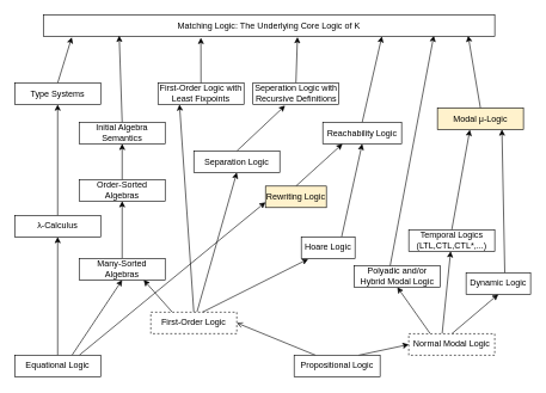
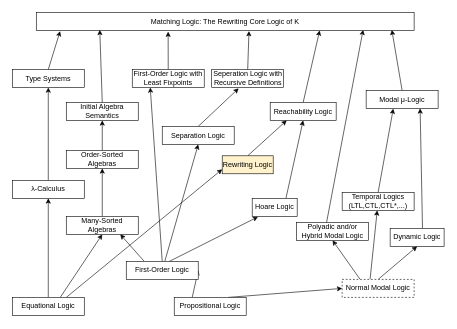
  <mxCell id="0" />
  <mxCell id="1" parent="0" />
  <mxCell id="2" style="rounded=0;orthogonalLoop=1;jettySize=auto;html=1;exitX=0.25;exitY=0;exitDx=0;exitDy=0;entryX=1;entryY=0.5;entryDx=0;entryDy=0;endArrow=open;" edge="1" parent="1" source="4" target="25"><mxGeometry relative="1" as="geometry"><mxPoint x="390" y="370" as="targetPoint" /></mxGeometry></mxCell>
  <mxCell id="3" style="edgeStyle=none;rounded=0;orthogonalLoop=1;jettySize=auto;html=1;exitX=0.75;exitY=0;exitDx=0;exitDy=0;entryX=0;entryY=0.5;entryDx=0;entryDy=0;" edge="1" parent="1" source="4" target="12"><mxGeometry relative="1" as="geometry"><mxPoint x="570" y="440" as="targetPoint" /></mxGeometry></mxCell>
- <mxCell id="4" value="Propositional Logic" style="rounded=0;whiteSpace=wrap;html=1;" vertex="1" parent="1"><mxGeometry x="410" y="495.1" width="120" height="30" as="geometry" /></mxCell>
+ <mxCell id="4" value="Propositional Logic" style="rounded=0;whiteSpace=wrap;html=1;" vertex="1" parent="1"><mxGeometry x="290" y="495.1" width="120" height="30" as="geometry" /></mxCell>
  <mxCell id="5" style="edgeStyle=none;rounded=0;orthogonalLoop=1;jettySize=auto;html=1;exitX=0.5;exitY=0;exitDx=0;exitDy=0;entryX=0.349;entryY=1.067;entryDx=0;entryDy=0;entryPerimeter=0;" edge="1" parent="1" source="6" target="42"><mxGeometry relative="1" as="geometry" /></mxCell>
  <mxCell id="6" value="First-Order Logic with Least Fixpoints" style="rounded=0;whiteSpace=wrap;html=1;" vertex="1" parent="1"><mxGeometry x="220" y="115.1" width="120" height="30" as="geometry" /></mxCell>
  <mxCell id="7" style="edgeStyle=none;rounded=0;orthogonalLoop=1;jettySize=auto;html=1;exitX=0.5;exitY=0;exitDx=0;exitDy=0;entryX=0.563;entryY=1.033;entryDx=0;entryDy=0;entryPerimeter=0;" edge="1" parent="1" source="8" target="42"><mxGeometry relative="1" as="geometry"><mxPoint x="470" y="200" as="targetPoint" /></mxGeometry></mxCell>
  <mxCell id="8" value="Seperation Logic with Recursive Definitions" style="rounded=0;whiteSpace=wrap;html=1;" vertex="1" parent="1"><mxGeometry x="352.5" y="115" width="120" height="30" as="geometry" /></mxCell>
  <mxCell id="9" value="" style="edgeStyle=none;rounded=0;orthogonalLoop=1;jettySize=auto;html=1;exitX=0.388;exitY=0;exitDx=0;exitDy=0;exitPerimeter=0;" edge="1" parent="1" source="12" target="14"><mxGeometry relative="1" as="geometry" /></mxCell>
  <mxCell id="10" style="edgeStyle=none;rounded=0;orthogonalLoop=1;jettySize=auto;html=1;entryX=0.5;entryY=1;entryDx=0;entryDy=0;exitX=0.5;exitY=0;exitDx=0;exitDy=0;" edge="1" parent="1" source="12" target="16"><mxGeometry relative="1" as="geometry"><mxPoint x="730" y="370" as="targetPoint" /></mxGeometry></mxCell>
  <mxCell id="11" style="edgeStyle=none;rounded=0;orthogonalLoop=1;jettySize=auto;html=1;exitX=0.25;exitY=0;exitDx=0;exitDy=0;entryX=0.5;entryY=1;entryDx=0;entryDy=0;" edge="1" parent="1" source="12" target="18"><mxGeometry relative="1" as="geometry" /></mxCell>
  <mxCell id="12" value="Normal Modal Logic" style="rounded=0;whiteSpace=wrap;html=1;dashed=1;" vertex="1" parent="1"><mxGeometry x="570" y="465.1" width="120" height="30" as="geometry" /></mxCell>
  <mxCell id="13" style="edgeStyle=none;rounded=0;orthogonalLoop=1;jettySize=auto;html=1;exitX=0.5;exitY=0;exitDx=0;exitDy=0;entryX=0.377;entryY=1.013;entryDx=0;entryDy=0;entryPerimeter=0;" edge="1" parent="1" source="14" target="20"><mxGeometry relative="1" as="geometry"><Array as="points" /></mxGeometry></mxCell>
  <mxCell id="14" value="Temporal Logics (LTL,CTL,CTL*,...)" style="rounded=0;whiteSpace=wrap;html=1;" vertex="1" parent="1"><mxGeometry x="570" y="320" width="120" height="30" as="geometry" /></mxCell>
  <mxCell id="15" style="edgeStyle=none;rounded=0;orthogonalLoop=1;jettySize=auto;html=1;exitX=0.6;exitY=0;exitDx=0;exitDy=0;entryX=0.75;entryY=1;entryDx=0;entryDy=0;exitPerimeter=0;" edge="1" parent="1" source="16" target="20"><mxGeometry relative="1" as="geometry"><mxPoint x="770" y="310" as="targetPoint" /></mxGeometry></mxCell>
  <mxCell id="16" value="Dynamic Logic&lt;br&gt;" style="rounded=0;whiteSpace=wrap;html=1;" vertex="1" parent="1"><mxGeometry x="650" y="380" width="90" height="30" as="geometry" /></mxCell>
  <mxCell id="17" style="edgeStyle=none;rounded=0;orthogonalLoop=1;jettySize=auto;html=1;exitX=0.415;exitY=0.047;exitDx=0;exitDy=0;exitPerimeter=0;entryX=0.865;entryY=0.967;entryDx=0;entryDy=0;entryPerimeter=0;" edge="1" parent="1" source="18" target="42"><mxGeometry relative="1" as="geometry"><mxPoint x="590" y="97" as="targetPoint" /></mxGeometry></mxCell>
  <mxCell id="18" value="Polyadic and/or Hybrid Modal Logic" style="rounded=0;whiteSpace=wrap;html=1;" vertex="1" parent="1"><mxGeometry x="494" y="370" width="120" height="30" as="geometry" /></mxCell>
  <mxCell id="19" style="edgeStyle=none;rounded=0;orthogonalLoop=1;jettySize=auto;html=1;exitX=0.5;exitY=0;exitDx=0;exitDy=0;entryX=0.941;entryY=0.967;entryDx=0;entryDy=0;entryPerimeter=0;" edge="1" parent="1" source="20" target="42"><mxGeometry relative="1" as="geometry" /></mxCell>
- <mxCell id="20" value="Modal μ-Logic" style="rounded=0;whiteSpace=wrap;html=1;fillColor=#fff2cc;" vertex="1" parent="1"><mxGeometry x="610" y="150" width="120" height="30" as="geometry" /></mxCell>
+ <mxCell id="20" value="Modal μ-Logic" style="rounded=0;whiteSpace=wrap;html=1;" vertex="1" parent="1"><mxGeometry x="610" y="150" width="120" height="30" as="geometry" /></mxCell>
  <mxCell id="21" style="edgeStyle=none;rounded=0;orthogonalLoop=1;jettySize=auto;html=1;exitX=0.5;exitY=0;exitDx=0;exitDy=0;entryX=0.25;entryY=1;entryDx=0;entryDy=0;" edge="1" parent="1" source="25" target="6"><mxGeometry relative="1" as="geometry"><mxPoint x="310" y="350" as="targetPoint" /></mxGeometry></mxCell>
  <mxCell id="22" value="" style="edgeStyle=none;rounded=0;orthogonalLoop=1;jettySize=auto;html=1;entryX=0.5;entryY=1;entryDx=0;entryDy=0;" edge="1" parent="1" source="25" target="27"><mxGeometry relative="1" as="geometry" /></mxCell>
  <mxCell id="23" style="edgeStyle=none;rounded=0;orthogonalLoop=1;jettySize=auto;html=1;exitX=0.593;exitY=0.013;exitDx=0;exitDy=0;entryX=0.128;entryY=1.027;entryDx=0;entryDy=0;fontSize=17;exitPerimeter=0;entryPerimeter=0;" edge="1" parent="1" source="25" target="31"><mxGeometry relative="1" as="geometry" /></mxCell>
  <mxCell id="24" style="rounded=0;orthogonalLoop=1;jettySize=auto;html=1;exitX=0.25;exitY=0;exitDx=0;exitDy=0;entryX=0.75;entryY=1;entryDx=0;entryDy=0;" edge="1" parent="1" source="25" target="44"><mxGeometry relative="1" as="geometry" /></mxCell>
- <mxCell id="25" value="First-Order Logic" style="rounded=0;whiteSpace=wrap;html=1;dashed=1;" vertex="1" parent="1"><mxGeometry x="210" y="435" width="120" height="30" as="geometry" /></mxCell>
+ <mxCell id="25" value="First-Order Logic" style="rounded=0;whiteSpace=wrap;html=1;" vertex="1" parent="1"><mxGeometry x="210" y="435" width="120" height="30" as="geometry" /></mxCell>
  <mxCell id="26" style="edgeStyle=none;rounded=0;orthogonalLoop=1;jettySize=auto;html=1;exitX=0.5;exitY=0;exitDx=0;exitDy=0;entryX=0.374;entryY=1.053;entryDx=0;entryDy=0;entryPerimeter=0;" edge="1" parent="1" source="27" target="8"><mxGeometry relative="1" as="geometry" /></mxCell>
  <mxCell id="27" value="Separation Logic" style="rounded=0;whiteSpace=wrap;html=1;" vertex="1" parent="1"><mxGeometry x="270" y="210" width="120" height="30" as="geometry" /></mxCell>
  <mxCell id="28" style="edgeStyle=none;rounded=0;orthogonalLoop=1;jettySize=auto;html=1;exitX=0.5;exitY=0;exitDx=0;exitDy=0;entryX=0.75;entryY=1;entryDx=0;entryDy=0;" edge="1" parent="1" source="29" target="42"><mxGeometry relative="1" as="geometry" /></mxCell>
  <mxCell id="29" value="Reachability Logic" style="rounded=0;whiteSpace=wrap;html=1;" vertex="1" parent="1"><mxGeometry x="450" y="170" width="110" height="30" as="geometry" /></mxCell>
  <mxCell id="30" style="edgeStyle=none;rounded=0;orthogonalLoop=1;jettySize=auto;html=1;exitX=0.75;exitY=0;exitDx=0;exitDy=0;entryX=0.5;entryY=1;entryDx=0;entryDy=0;" edge="1" parent="1" source="31" target="29"><mxGeometry relative="1" as="geometry"><mxPoint x="450" y="181" as="targetPoint" /></mxGeometry></mxCell>
  <mxCell id="31" value="Hoare Logic" style="rounded=0;whiteSpace=wrap;html=1;" vertex="1" parent="1"><mxGeometry x="420" y="330" width="75" height="30" as="geometry" /></mxCell>
  <mxCell id="32" style="rounded=0;orthogonalLoop=1;jettySize=auto;html=1;exitX=0.5;exitY=0;exitDx=0;exitDy=0;entryX=0.25;entryY=1;entryDx=0;entryDy=0;" edge="1" parent="1" source="33" target="29"><mxGeometry relative="1" as="geometry" /></mxCell>
  <mxCell id="33" value="Rewriting Logic" style="rounded=0;whiteSpace=wrap;html=1;fillColor=#fff2cc;" vertex="1" parent="1"><mxGeometry x="370" y="259" width="85" height="30" as="geometry" /></mxCell>
  <mxCell id="34" style="rounded=0;orthogonalLoop=1;jettySize=auto;html=1;exitX=0.75;exitY=0;exitDx=0;exitDy=0;entryX=0;entryY=0.75;entryDx=0;entryDy=0;" edge="1" parent="1" source="41" target="33"><mxGeometry relative="1" as="geometry" /></mxCell>
  <mxCell id="35" value="" style="edgeStyle=none;rounded=0;orthogonalLoop=1;jettySize=auto;html=1;" edge="1" parent="1" source="36" target="38"><mxGeometry relative="1" as="geometry" /></mxCell>
  <mxCell id="36" value="&lt;span&gt;λ-&lt;/span&gt;Calculus" style="rounded=0;whiteSpace=wrap;html=1;" vertex="1" parent="1"><mxGeometry x="20" y="300" width="120" height="30" as="geometry" /></mxCell>
  <mxCell id="37" style="edgeStyle=none;rounded=0;orthogonalLoop=1;jettySize=auto;html=1;exitX=0.5;exitY=0;exitDx=0;exitDy=0;entryX=0.063;entryY=1.04;entryDx=0;entryDy=0;entryPerimeter=0;" edge="1" parent="1" source="38" target="42"><mxGeometry relative="1" as="geometry"><mxPoint x="230" y="80" as="targetPoint" /></mxGeometry></mxCell>
  <mxCell id="38" value="Type Systems" style="rounded=0;whiteSpace=wrap;html=1;" vertex="1" parent="1"><mxGeometry x="20" y="115.1" width="120" height="30" as="geometry" /></mxCell>
  <mxCell id="39" value="" style="edgeStyle=none;rounded=0;orthogonalLoop=1;jettySize=auto;html=1;" edge="1" parent="1" source="41" target="36"><mxGeometry relative="1" as="geometry" /></mxCell>
  <mxCell id="40" style="edgeStyle=none;rounded=0;orthogonalLoop=1;jettySize=auto;html=1;entryX=0.5;entryY=1;entryDx=0;entryDy=0;startArrow=none;endArrow=classic;endFill=1;startFill=0;" edge="1" parent="1" target="44"><mxGeometry relative="1" as="geometry"><mxPoint x="100" y="495" as="sourcePoint" /></mxGeometry></mxCell>
  <mxCell id="41" value="Equational Logic" style="rounded=0;whiteSpace=wrap;html=1;" vertex="1" parent="1"><mxGeometry x="20" y="495.1" width="120" height="30" as="geometry" /></mxCell>
- <mxCell id="42" value="Matching Logic: The Underlying Core Logic of K" style="rounded=0;whiteSpace=wrap;html=1;" vertex="1" parent="1"><mxGeometry x="60" y="20" width="630" height="30" as="geometry" /></mxCell>
+ <mxCell id="42" value="Matching Logic: The Rewriting Core Logic of K" style="rounded=0;whiteSpace=wrap;html=1;" vertex="1" parent="1"><mxGeometry x="60" y="20" width="630" height="30" as="geometry" /></mxCell>
  <mxCell id="43" value="" style="edgeStyle=none;rounded=0;orthogonalLoop=1;jettySize=auto;html=1;" edge="1" parent="1" source="44" target="46"><mxGeometry relative="1" as="geometry" /></mxCell>
  <mxCell id="44" value="Many-Sorted Algebras" style="rounded=0;whiteSpace=wrap;html=1;" vertex="1" parent="1"><mxGeometry x="110" y="360" width="120" height="30" as="geometry" /></mxCell>
  <mxCell id="45" style="edgeStyle=none;rounded=0;orthogonalLoop=1;jettySize=auto;html=1;exitX=0.5;exitY=0;exitDx=0;exitDy=0;entryX=0.5;entryY=1;entryDx=0;entryDy=0;" edge="1" parent="1" source="46" target="48"><mxGeometry relative="1" as="geometry"><mxPoint x="170" y="200" as="targetPoint" /></mxGeometry></mxCell>
  <mxCell id="46" value="Order-Sorted Algebras" style="rounded=0;whiteSpace=wrap;html=1;" vertex="1" parent="1"><mxGeometry x="110" y="250" width="120" height="30" as="geometry" /></mxCell>
  <mxCell id="47" style="rounded=0;orthogonalLoop=1;jettySize=auto;html=1;exitX=0.5;exitY=0;exitDx=0;exitDy=0;entryX=0.168;entryY=0.967;entryDx=0;entryDy=0;entryPerimeter=0;" edge="1" parent="1" source="48" target="42"><mxGeometry relative="1" as="geometry" /></mxCell>
  <mxCell id="48" value="Initial Algebra Semantics" style="rounded=0;whiteSpace=wrap;html=1;" vertex="1" parent="1"><mxGeometry x="110" y="170" width="120" height="30" as="geometry" /></mxCell>
